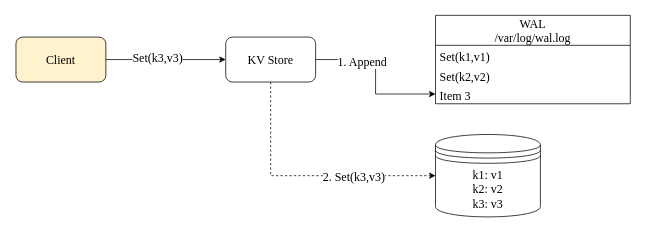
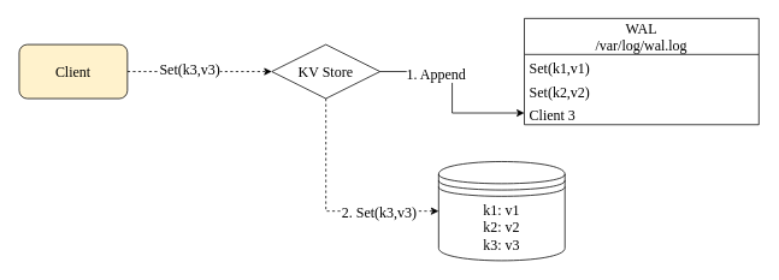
  <mxCell id="0" />
  <mxCell id="1" parent="0" />
- <mxCell id="2" style="edgeStyle=orthogonalEdgeStyle;rounded=0;orthogonalLoop=1;jettySize=auto;html=1;exitX=1;exitY=0.5;exitDx=0;exitDy=0;fontFamily=Fira Code Retina;fontSize=16;" edge="1" parent="1" source="4" target="9"><mxGeometry relative="1" as="geometry" /></mxCell>
+ <mxCell id="2" style="edgeStyle=orthogonalEdgeStyle;rounded=0;orthogonalLoop=1;jettySize=auto;html=1;exitX=1;exitY=0.5;exitDx=0;exitDy=0;fontFamily=Fira Code Retina;fontSize=16;dashed=1;" edge="1" parent="1" source="4" target="9"><mxGeometry relative="1" as="geometry" /></mxCell>
  <mxCell id="3" value="Set(k3,v3)" style="edgeLabel;html=1;align=center;verticalAlign=middle;resizable=0;points=[];fontSize=16;fontFamily=Fira Code Retina;" vertex="1" connectable="0" parent="2"><mxGeometry x="-0.15" y="3" relative="1" as="geometry"><mxPoint as="offset" /></mxGeometry></mxCell>
  <mxCell id="4" value="Client" style="rounded=1;whiteSpace=wrap;html=1;fontSize=16;fontFamily=Fira Code Retina;fillColor=#fff2cc;" vertex="1" parent="1"><mxGeometry y="49" width="120" height="60" as="geometry" x="20" /></mxCell>
  <mxCell id="5" style="edgeStyle=orthogonalEdgeStyle;rounded=0;orthogonalLoop=1;jettySize=auto;html=1;exitX=1;exitY=0.5;exitDx=0;exitDy=0;entryX=0;entryY=0.5;entryDx=0;entryDy=0;fontFamily=Fira Code Retina;fontSize=16;" edge="1" parent="1" source="9" target="13"><mxGeometry relative="1" as="geometry" /></mxCell>
  <mxCell id="6" value="1. Append" style="edgeLabel;html=1;align=center;verticalAlign=middle;resizable=0;points=[];fontSize=16;fontFamily=Fira Code Retina;" vertex="1" connectable="0" parent="5"><mxGeometry x="-0.408" y="-2" relative="1" as="geometry"><mxPoint as="offset" /></mxGeometry></mxCell>
  <mxCell id="7" style="edgeStyle=orthogonalEdgeStyle;rounded=0;orthogonalLoop=1;jettySize=auto;html=1;exitX=0.5;exitY=1;exitDx=0;exitDy=0;entryX=0;entryY=0.5;entryDx=0;entryDy=0;fontFamily=Fira Code Retina;fontSize=16;dashed=1;" edge="1" parent="1" source="9" target="14"><mxGeometry relative="1" as="geometry" /></mxCell>
  <mxCell id="8" value="2. Set(k3,v3)" style="edgeLabel;html=1;align=center;verticalAlign=middle;resizable=0;points=[];fontSize=16;fontFamily=Fira Code Retina;" vertex="1" connectable="0" parent="7"><mxGeometry x="0.09" y="-2" relative="1" as="geometry"><mxPoint x="47" y="-2" as="offset" /></mxGeometry></mxCell>
- <mxCell id="9" value="KV Store" style="rounded=1;whiteSpace=wrap;html=1;fontSize=16;fontFamily=Fira Code Retina;" vertex="1" parent="1"><mxGeometry x="300" y="49" width="120" height="60" as="geometry" /></mxCell>
+ <mxCell id="9" value="KV Store" style="rhombus;whiteSpace=wrap;html=1;fontSize=16;fontFamily=Fira Code Retina;" vertex="1" parent="1"><mxGeometry x="300" y="49" width="120" height="60" as="geometry" /></mxCell>
  <mxCell id="10" value="WAL&#10;/var/log/wal.log" style="swimlane;fontStyle=0;childLayout=stackLayout;horizontal=1;startSize=40;fillColor=none;horizontalStack=0;resizeParent=1;resizeParentMax=0;resizeLast=0;collapsible=1;marginBottom=0;fontFamily=Fira Code Retina;fontSize=16;" vertex="1" parent="1"><mxGeometry x="580" y="20" width="260" height="118" as="geometry" /></mxCell>
  <mxCell id="11" value="Set(k1,v1)" style="text;strokeColor=none;fillColor=none;align=left;verticalAlign=top;spacingLeft=4;spacingRight=4;overflow=hidden;rotatable=0;points=[[0,0.5],[1,0.5]];portConstraint=eastwest;fontFamily=Fira Code Retina;fontSize=16;" vertex="1" parent="10"><mxGeometry y="40" width="260" height="26" as="geometry" /></mxCell>
  <mxCell id="12" value="Set(k2,v2)" style="text;strokeColor=none;fillColor=none;align=left;verticalAlign=top;spacingLeft=4;spacingRight=4;overflow=hidden;rotatable=0;points=[[0,0.5],[1,0.5]];portConstraint=eastwest;fontFamily=Fira Code Retina;fontSize=16;" vertex="1" parent="10"><mxGeometry y="66" width="260" height="26" as="geometry" /></mxCell>
- <mxCell id="13" value="Item 3" style="text;strokeColor=none;fillColor=none;align=left;verticalAlign=top;spacingLeft=4;spacingRight=4;overflow=hidden;rotatable=0;points=[[0,0.5],[1,0.5]];portConstraint=eastwest;fontFamily=Fira Code Retina;fontSize=16;" vertex="1" parent="10"><mxGeometry y="92" width="260" height="26" as="geometry" /></mxCell>
- <mxCell id="14" value="k1: v1&lt;br&gt;k2: v2&lt;br&gt;k3: v3" style="shape=datastore;whiteSpace=wrap;html=1;fontFamily=Fira Code Retina;fontSize=16;" vertex="1" parent="1"><mxGeometry x="580" y="179" width="140" height="110" as="geometry" /></mxCell>
+ <mxCell id="13" value="Client 3" style="text;strokeColor=none;fillColor=none;align=left;verticalAlign=top;spacingLeft=4;spacingRight=4;overflow=hidden;rotatable=0;points=[[0,0.5],[1,0.5]];portConstraint=eastwest;fontFamily=Fira Code Retina;fontSize=16;" vertex="1" parent="10"><mxGeometry y="92" width="260" height="26" as="geometry" /></mxCell>
+ <mxCell id="14" value="k1: v1&lt;br&gt;k2: v2&lt;br&gt;k3: v3" style="shape=datastore;whiteSpace=wrap;html=1;fontFamily=Fira Code Retina;fontSize=16;" vertex="1" parent="1"><mxGeometry x="485" y="179" width="140" height="110" as="geometry" /></mxCell>
